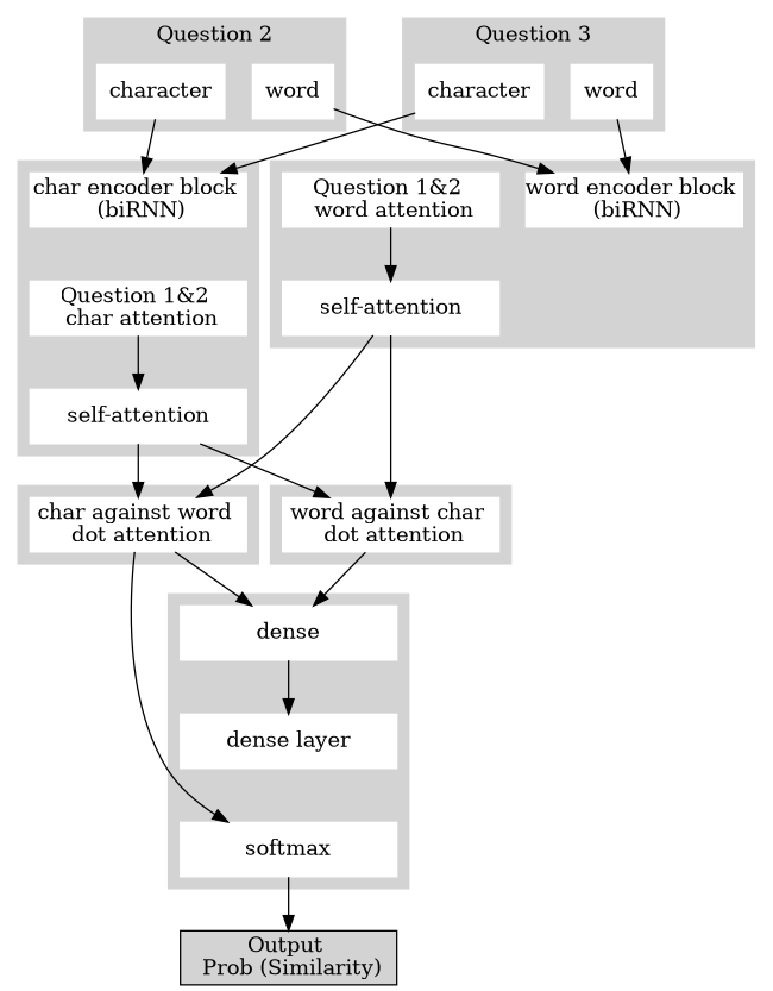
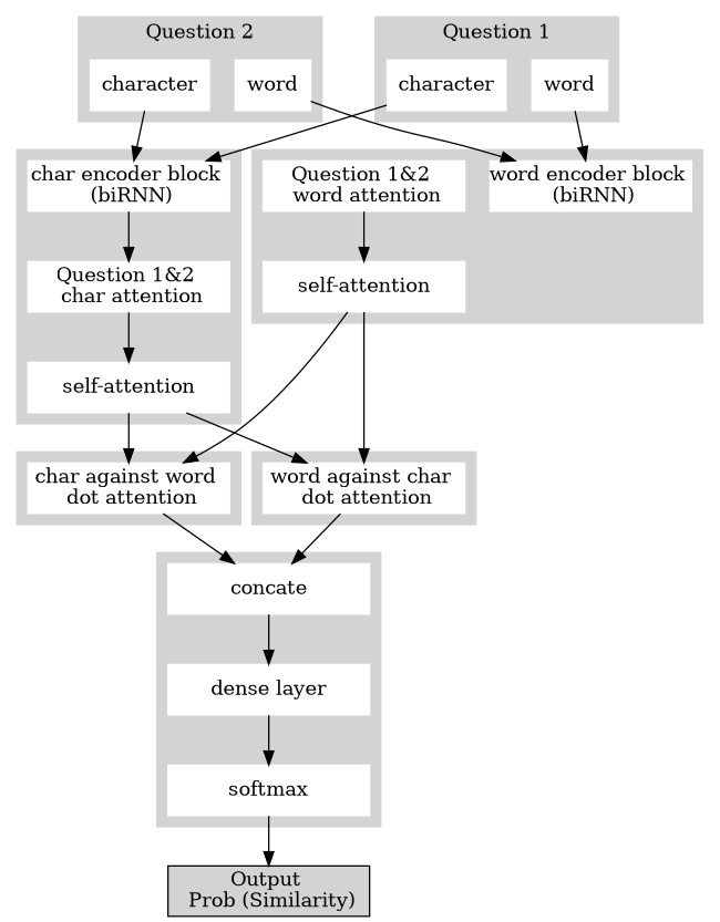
  digraph {
    node [color=white shape=box style=filled fixedsize=true]
    n1 [label=word fixedsize=""]
    n2 [label=character fixedsize=""]
    n3 [label=word fixedsize=""]
    n4 [label=character fixedsize=""]
    n5 [label="word encoder block \n (biRNN)" width=2]
    n6 [label="Question 1&2 \n word attention" width=2]
    n7 [label="self-attention" width=2]
    n8 [label="char encoder block \n (biRNN)" width=2]
    n9 [label="Question 1&2 \n char attention" width=2]
    n10 [label="self-attention" width=2]
    n11 [label="word against char \n dot attention" width=2]
    n12 [label="char against word \n dot attention" width=2]
-   n13 [label=dense width=2]
+   n13 [label=concate width=2]
    n14 [label="dense layer" width=2]
    n15 [label=softmax width=2]
    n16 [label="Output \n Prob (Similarity)" width=2 color=""]
    subgraph cluster_1 {
      color=lightgrey
-     label="Question 3"
+     label="Question 1"
      style=filled
      n1
      n2
    }
    subgraph cluster_2 {
      color=lightgrey
      label="Question 2"
      style=filled
      n3
      n4
    }
    subgraph cluster_3 {
      color=lightgrey
      style=filled
      n5
      n6
      n7
    }
    subgraph cluster_4 {
      color=lightgrey
      style=filled
      n8
      n9
      n10
    }
    subgraph cluster_5 {
      color=lightgrey
      style=filled
      n11
    }
    subgraph cluster_6 {
      color=lightgrey
      style=filled
      n12
    }
    subgraph cluster_7 {
      color=lightgrey
      style=filled
      n13
      n14
      n15
    }
    n1 -> n5
    n2 -> n8
    n3 -> n5
    n4 -> n8
    n6 -> n7
    n7 -> n11
    n7 -> n12
+   n8 -> n9
    n9 -> n10
    n10 -> n11
    n10 -> n12
    n11 -> n13
    n12 -> n13
    n13 -> n14
-   n12 -> n15
+   n14 -> n15
    n15 -> n16
  }
